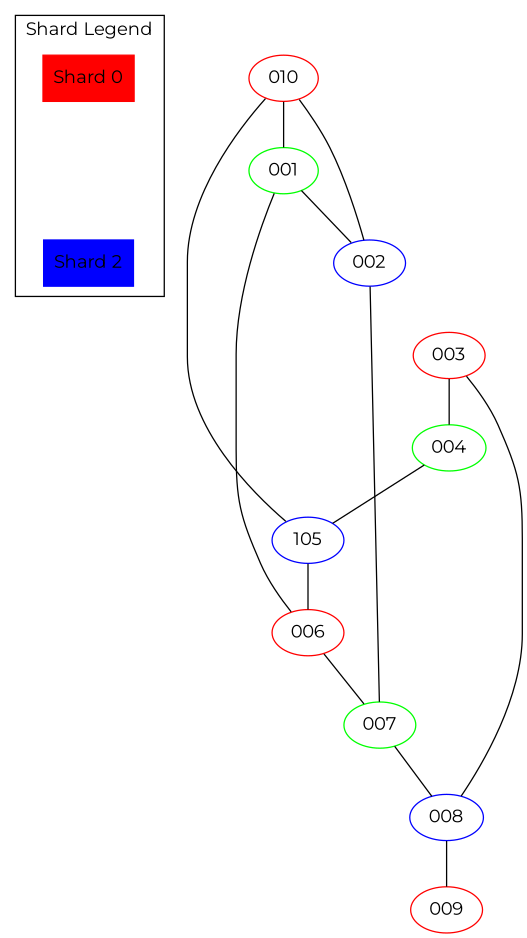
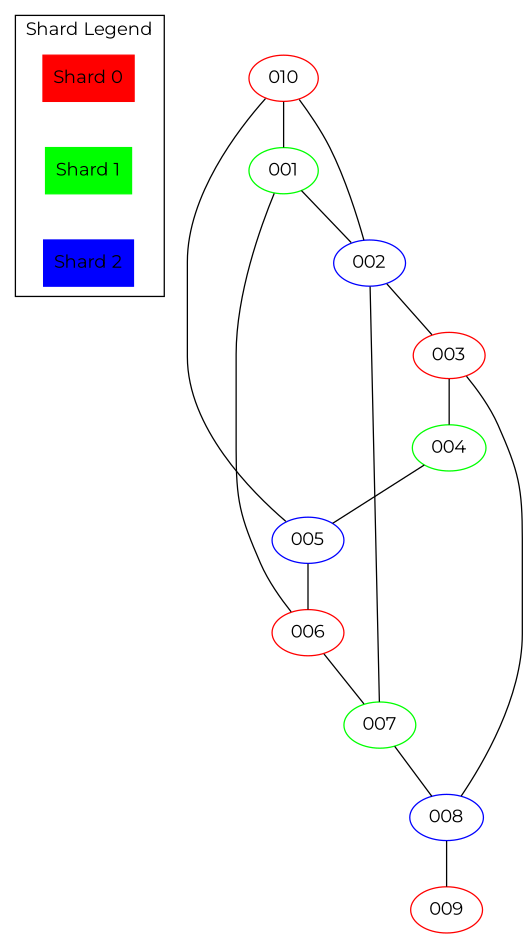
  graph {
    fontname=Montserrat
    node [color=red fontname=Montserrat]
    edge [fontname=Montserrat]
    n1 [label="Shard 0" shape=box style=filled]
+   n2 [color=green label="Shard 1" shape=box style=filled]
    n3 [color=blue label="Shard 2" shape=box style=filled]
    n4 [color=green label=004]
-   n5 [color=blue label=105]
+   n5 [color=blue label=005]
    n6 [label=009]
    n7 [label=006]
    n8 [color=green label=007]
    n9 [color=blue label=008]
    n10 [label=010]
    n11 [color=green label=001]
    n12 [color=blue label=002]
    n13 [label=003]
    subgraph cluster_1 {
      label="Shard Legend"
      n1
+     n2
      n3
    }
+   n1 -- n2 [style=invis]
+   n2 -- n3 [style=invis]
    n4 -- n5
    n5 -- n7
    n7 -- n8
    n8 -- n9
    n9 -- n6
    n10 -- n5
    n10 -- n11
    n10 -- n12
    n11 -- n7
    n11 -- n12
    n12 -- n8
+   n12 -- n13
    n13 -- n4
    n13 -- n9
  }
